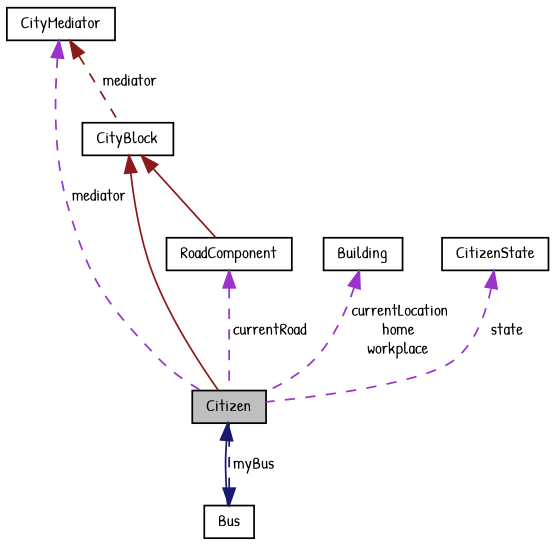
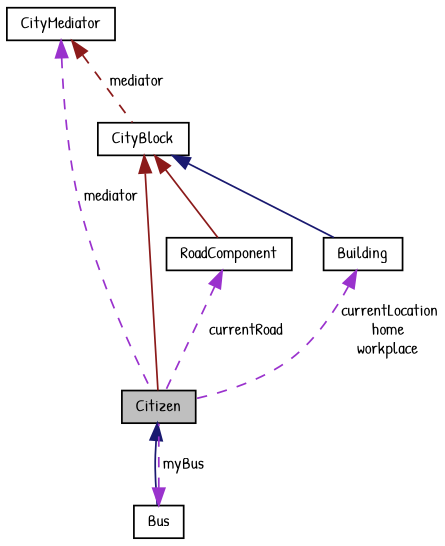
  digraph {
    fontname="Patrick Hand"
    node [color=black fillcolor=white fontname="Patrick Hand" fontsize=10 shape=record style=filled]
    edge [color=darkorchid3 dir=back fontname="Patrick Hand" fontsize=10 labelfontname=Helvetica labelfontsize=10 style=dashed]
    n1 [fillcolor=grey75 fontcolor=black height=0.2 label=Citizen width=0.4]
    n2 [height=0.2 label=Bus width=0.4]
    n3 [height=0.2 label=CityBlock width=0.4]
    n4 [height=0.2 label=RoadComponent width=0.4]
    n5 [height=0.2 label=Building width=0.4]
    n6 [height=0.2 label=CityMediator width=0.4]
-   n7 [height=0.2 label=CitizenState width=0.4]
    n1 -> n2 [color=midnightblue style=solid]
-   n2 -> n1 [color=midnightblue label=" myBus"]
+   n2 -> n1 [label=" myBus"]
    n3 -> n1 [color=firebrick4 style=solid]
    n3 -> n4 [color=firebrick4 style=solid]
+   n3 -> n5 [color=midnightblue style=solid]
    n4 -> n1 [label=" currentRoad"]
    n5 -> n1 [label=" currentLocation\nhome\nworkplace"]
    n6 -> n1 [label=" mediator"]
    n6 -> n3 [color=firebrick4 label=" mediator"]
-   n7 -> n1 [label=" state"]
  }
